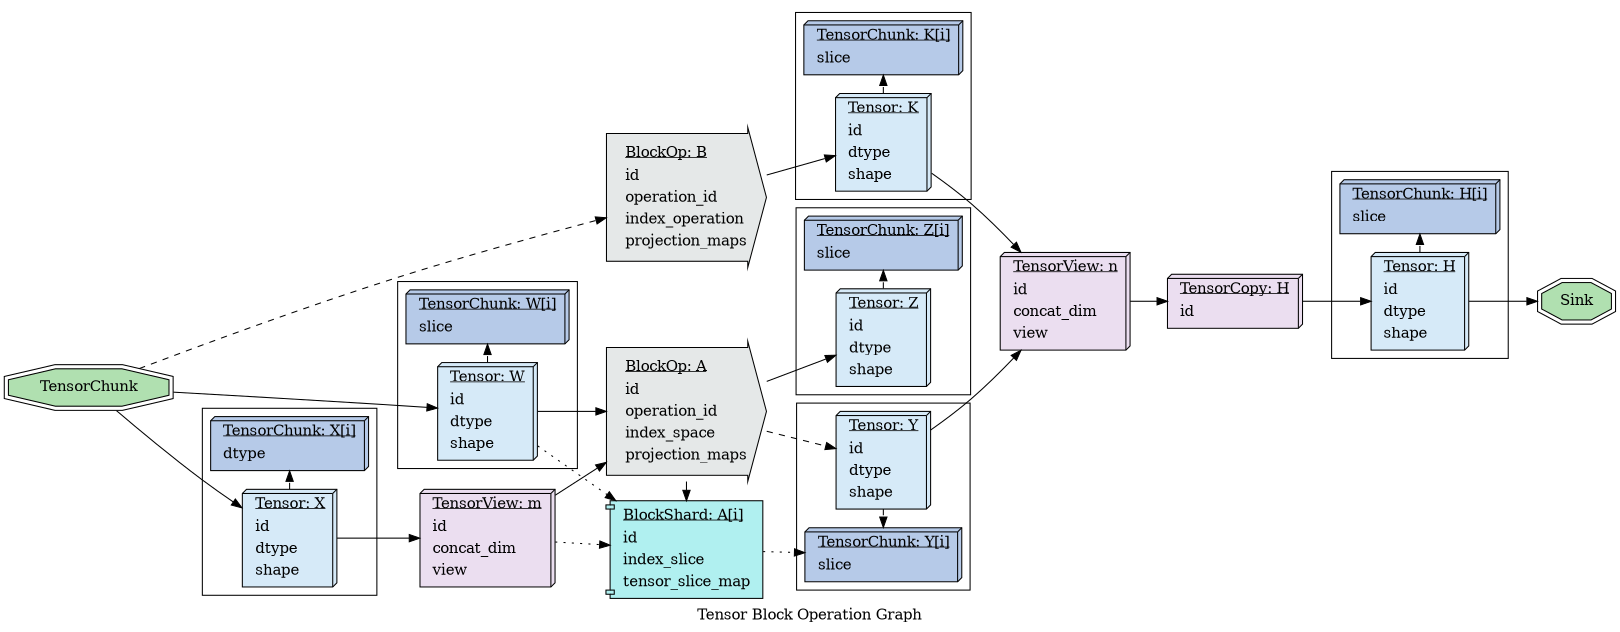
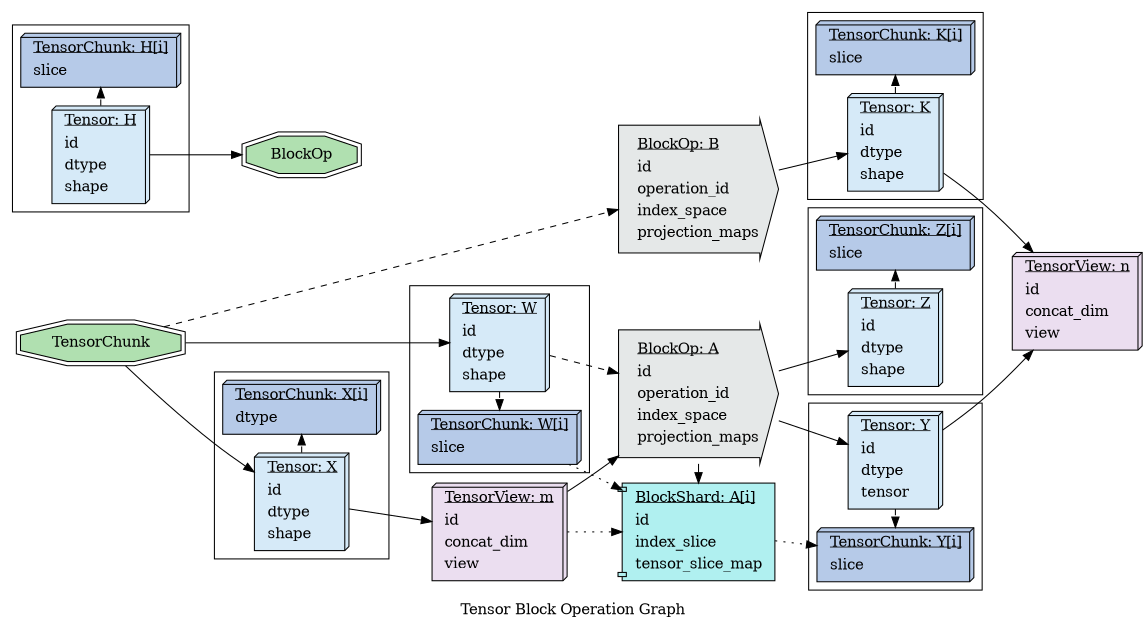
  digraph {
    label="Tensor Block Operation Graph"
    rankdir=LR
    node [fillcolor="#D6EAF8" shape=box3d style=filled]
    n1 [fillcolor="#E5E8E8" label=<       <table border="0" align="left">         <tr><td align="left"><u>BlockOp: A</u></td></tr>         <tr><td align="left">id</td></tr>         <tr><td port="operation" align="left">operation_id</td></tr>         <tr><td align="left">index_space</td></tr>         <tr><td align="left">projection_maps</td></tr>         </table>     > margin=0.2 shape=rarrow]
    n2 [fillcolor="#B0F0F0" label=<       <table border="0" align="left">         <tr><td align="left"><u>BlockShard: A[i]</u></td></tr>         <tr><td align="left">id</td></tr>         <tr><td align="left">index_slice</td></tr>         <tr><td align="left">tensor_slice_map</td></tr>         </table>     > shape=component]
-   n3 [fillcolor="#E5E8E8" label=<       <table border="0" align="left">         <tr><td align="left"><u>BlockOp: B</u></td></tr>         <tr><td align="left">id</td></tr>         <tr><td port="operation" align="left">operation_id</td></tr>         <tr><td align="left">index_operation</td></tr>         <tr><td align="left">projection_maps</td></tr>         </table>     > margin=0.2 shape=rarrow]
+   n3 [fillcolor="#E5E8E8" label=<       <table border="0" align="left">         <tr><td align="left"><u>BlockOp: B</u></td></tr>         <tr><td align="left">id</td></tr>         <tr><td port="operation" align="left">operation_id</td></tr>         <tr><td align="left">index_space</td></tr>         <tr><td align="left">projection_maps</td></tr>         </table>     > margin=0.2 shape=rarrow]
    n4 [label=<       <table border="0" align="left">         <tr><td align="left"><u>Tensor: X</u></td></tr>         <tr><td align="left">id</td></tr>         <tr><td align="left">dtype</td></tr>         <tr><td align="left">shape</td></tr>         </table>     >]
    n5 [fillcolor="#B6CAE8" label=<       <table border="0" align="left">         <tr><td align="left"><u>TensorChunk: X[i]</u></td></tr>         <tr><td align="left">dtype</td></tr>         </table>     >]
    n6 [label=<       <table border="0" align="left">         <tr><td align="left"><u>Tensor: W</u></td></tr>         <tr><td align="left">id</td></tr>         <tr><td align="left">dtype</td></tr>         <tr><td align="left">shape</td></tr>         </table>     >]
    n7 [fillcolor="#B6CAE8" label=<       <table border="0" align="left">         <tr><td align="left"><u>TensorChunk: W[i]</u></td></tr>         <tr><td align="left">slice</td></tr>         </table>     >]
    n8 [label=<       <table border="0" align="left">         <tr><td align="left"><u>Tensor: Z</u></td></tr>         <tr><td align="left">id</td></tr>         <tr><td align="left">dtype</td></tr>         <tr><td align="left">shape</td></tr>         </table>     >]
    n9 [fillcolor="#B6CAE8" label=<       <table border="0" align="left">         <tr><td align="left"><u>TensorChunk: Z[i]</u></td></tr>         <tr><td align="left">slice</td></tr>         </table>     >]
    n10 [label=<       <table border="0" align="left">         <tr><td align="left"><u>Tensor: K</u></td></tr>         <tr><td align="left">id</td></tr>         <tr><td align="left">dtype</td></tr>         <tr><td align="left">shape</td></tr>         </table>     >]
    n11 [fillcolor="#B6CAE8" label=<       <table border="0" align="left">         <tr><td align="left"><u>TensorChunk: K[i]</u></td></tr>         <tr><td align="left">slice</td></tr>         </table>     >]
-   n12 [label=<       <table border="0" align="left">         <tr><td align="left"><u>Tensor: Y</u></td></tr>         <tr><td align="left">id</td></tr>         <tr><td align="left">dtype</td></tr>         <tr><td align="left">shape</td></tr>         </table>     >]
+   n12 [label=<       <table border="0" align="left">         <tr><td align="left"><u>Tensor: Y</u></td></tr>         <tr><td align="left">id</td></tr>         <tr><td align="left">dtype</td></tr>         <tr><td align="left">tensor</td></tr>         </table>     >]
    n13 [fillcolor="#B6CAE8" label=<       <table border="0" align="left">         <tr><td align="left"><u>TensorChunk: Y[i]</u></td></tr>         <tr><td align="left">slice</td></tr>         </table>     >]
    n14 [label=<       <table border="0" align="left">         <tr><td align="left"><u>Tensor: H</u></td></tr>         <tr><td align="left">id</td></tr>         <tr><td align="left">dtype</td></tr>         <tr><td align="left">shape</td></tr>         </table>     >]
    n15 [fillcolor="#B6CAE8" label=<       <table border="0" align="left">         <tr><td align="left"><u>TensorChunk: H[i]</u></td></tr>         <tr><td align="left">slice</td></tr>         </table>     >]
    n16 [fillcolor="#EBDEF0" label=<       <table border="0" align="left">         <tr><td align="left"><u>TensorView: m</u></td></tr>         <tr><td align="left">id</td></tr>         <tr><td align="left">concat_dim</td></tr>         <tr><td align="left">view</td></tr>         </table>     >]
    n17 [fillcolor="#EBDEF0" label=<       <table border="0" align="left">         <tr><td align="left"><u>TensorView: n</u></td></tr>         <tr><td align="left">id</td></tr>         <tr><td align="left">concat_dim</td></tr>         <tr><td align="left">view</td></tr>         </table>     >]
-   Sink [fillcolor="#B0E0B0" shape=doubleoctagon]
-   n19 [fillcolor="#EBDEF0" label=<       <table border="0" align="left">         <tr><td align="left"><u>TensorCopy: H</u></td></tr>         <tr><td align="left">id</td></tr>         </table>     >]
+   Sink [fillcolor="#B0E0B0" shape=doubleoctagon label=BlockOp]
    n20 [fillcolor="#B0E0B0" label=TensorChunk shape=doubleoctagon]
    subgraph sub_1 {
      rank=same
      n1
      n2
    }
    subgraph sub_2 {
      rank=same
      n1
      n3
    }
    subgraph cluster_3 {
      label=""
      subgraph sub_4 {
        label=""
        rank=same
        n4
        n5
      }
    }
    subgraph cluster_5 {
      label=""
      subgraph sub_6 {
        label=""
        rank=same
        n6
        n7
      }
    }
    subgraph cluster_7 {
      label=""
      subgraph sub_8 {
        label=""
        rank=same
        n8
        n9
      }
    }
    subgraph cluster_9 {
      label=""
      subgraph sub_10 {
        label=""
        rank=same
        n10
        n11
      }
    }
    subgraph cluster_11 {
      label=""
      subgraph sub_12 {
        label=""
        rank=same
        n12
        n13
      }
    }
    subgraph cluster_13 {
      label=""
      subgraph sub_14 {
        label=""
        rank=same
        n14
        n15
      }
    }
    n1 -> n2
    n1 -> n8
-   n1 -> n12 [style=dashed]
+   n1 -> n12
    n2 -> n13 [style=dotted]
    n3 -> n10
    n4 -> n5 [style=dashed]
    n4 -> n16
-   n6 -> n1
-   n6 -> n2 [style=dotted]
+   n6 -> n1 [style=dashed]
+   n7 -> n2 [style=dotted]
    n6 -> n7 [style=dashed]
    n8 -> n9 [style=dashed]
    n10 -> n11 [style=dashed]
    n10 -> n17
    n12 -> n13 [style=dashed]
    n12 -> n17
    n14 -> n15 [style=dashed]
    n14 -> Sink
    n16 -> n1
    n16 -> n2 [style=dotted]
-   n17 -> n19
-   n19 -> n14
    n20 -> n3 [style=dashed]
    n20 -> n4
    n20 -> n6
  }
